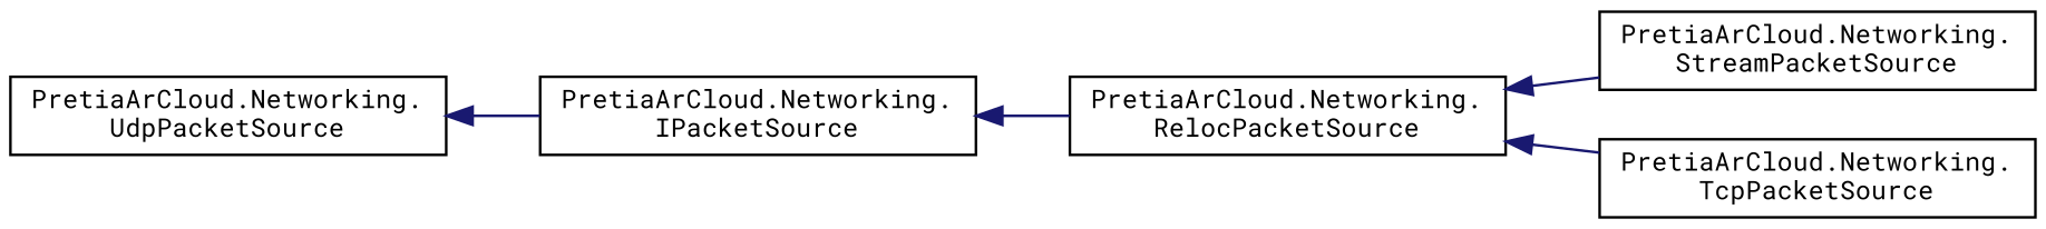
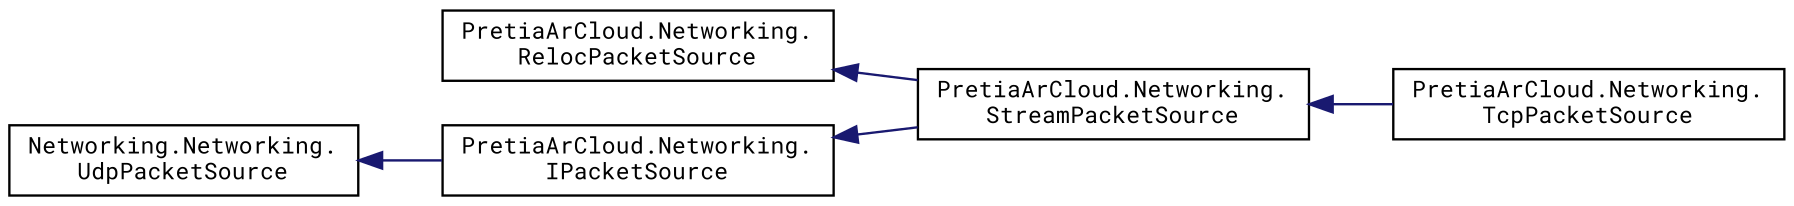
  digraph {
    fontname="Roboto Mono"
    rankdir=LR
    node [color=black fillcolor=white fontname="Roboto Mono" fontsize=10 shape=record style=filled]
    edge [color=midnightblue dir=back fontname="Roboto Mono" fontsize=10 labelfontname=Helvetica labelfontsize=10 style=solid]
    n1 [height=0.2 label="PretiaArCloud.Networking.\lIPacketSource" width=0.4]
    n2 [height=0.2 label="PretiaArCloud.Networking.\lStreamPacketSource" width=0.4]
    n3 [height=0.2 label="PretiaArCloud.Networking.\lTcpPacketSource" width=0.4]
-   n4 [height=0.2 label="PretiaArCloud.Networking.\lUdpPacketSource" width=0.4]
+   n4 [height=0.2 label="Networking.Networking.\lUdpPacketSource" width=0.4]
    n5 [height=0.2 label="PretiaArCloud.Networking.\lRelocPacketSource" width=0.4]
-   n1 -> n5
-   n5 -> n3
+   n1 -> n2
+   n2 -> n3
    n4 -> n1
    n5 -> n2
  }
